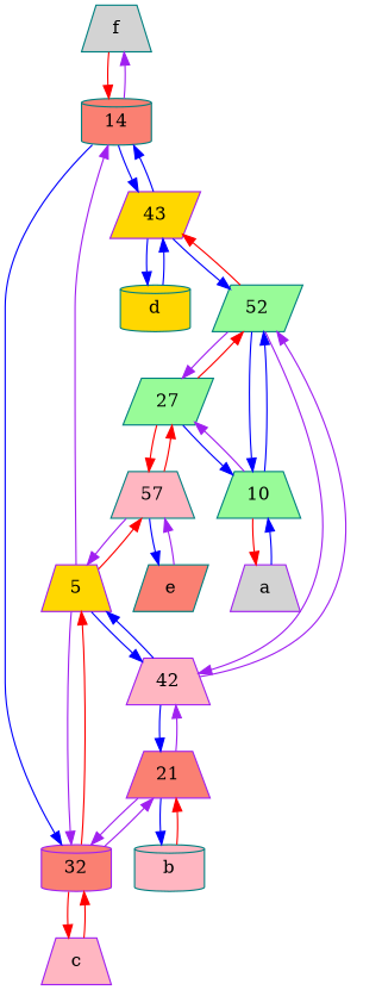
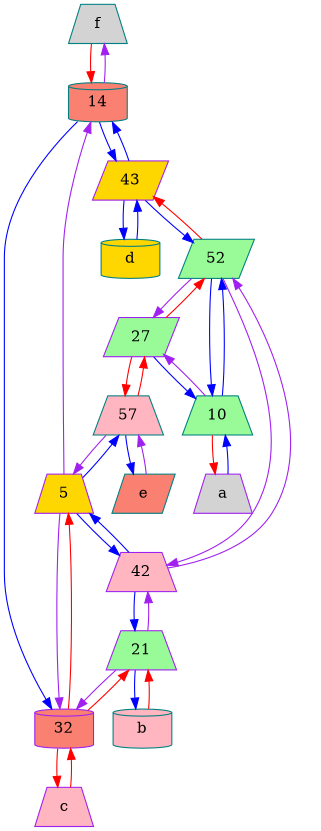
  digraph {
    node [color=teal fillcolor=salmon shape=trapezium style=filled]
    edge [color=blue]
    f [fillcolor=lightgrey]
    14 [shape=cylinder]
    32 [color=purple shape=cylinder]
    43 [color=purple fillcolor=gold shape=parallelogram]
-   21 [color=purple]
+   21 [color=purple fillcolor=palegreen]
    42 [color=purple fillcolor=lightpink]
    b [fillcolor=lightpink shape=cylinder]
    52 [fillcolor=palegreen shape=parallelogram]
    5 [color=purple fillcolor=gold]
    c [color=purple fillcolor=lightpink]
    10 [fillcolor=palegreen]
-   27 [fillcolor=palegreen shape=parallelogram]
+   27 [color=purple fillcolor=palegreen shape=parallelogram]
    57 [fillcolor=lightpink]
    d [fillcolor=gold shape=cylinder]
    a [color=purple fillcolor=lightgrey]
    e [shape=parallelogram]
    f -> 14 [color=red]
    14 -> f [color=purple]
    14 -> 32
    14 -> 43
-   32 -> 21 [color=purple]
+   32 -> 21 [color=red]
    32 -> 5 [color=red]
    32 -> c [color=red]
    43 -> 14
    43 -> 52
    43 -> d
    21 -> 32 [color=purple]
    21 -> 42 [color=purple]
    21 -> b
    42 -> 21
    42 -> 52 [color=purple]
    42 -> 5
    b -> 21 [color=red]
    52 -> 43 [color=red]
    52 -> 42 [color=purple]
    52 -> 10
    52 -> 27 [color=purple]
    5 -> 14 [color=purple]
    5 -> 32 [color=purple]
    5 -> 42
-   5 -> 57 [color=red]
+   5 -> 57
    c -> 32 [color=red]
    10 -> 52
    10 -> 27 [color=purple]
    10 -> a [color=red]
    27 -> 52 [color=red]
    27 -> 10
    27 -> 57 [color=red]
    57 -> 5 [color=purple]
    57 -> 27 [color=red]
    57 -> e
    d -> 43
    a -> 10
    e -> 57 [color=purple]
  }
